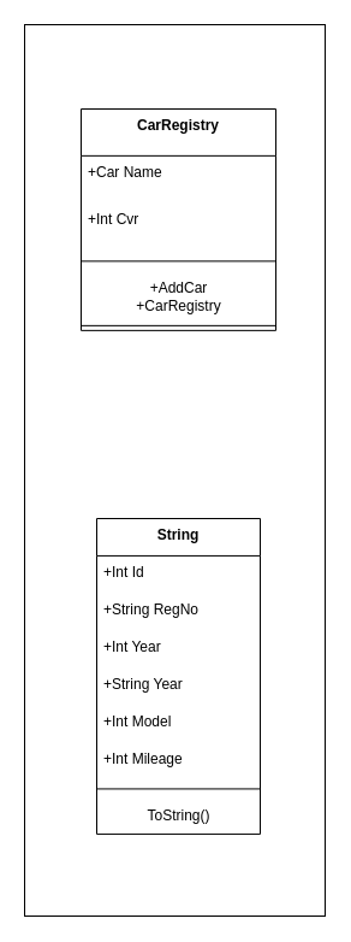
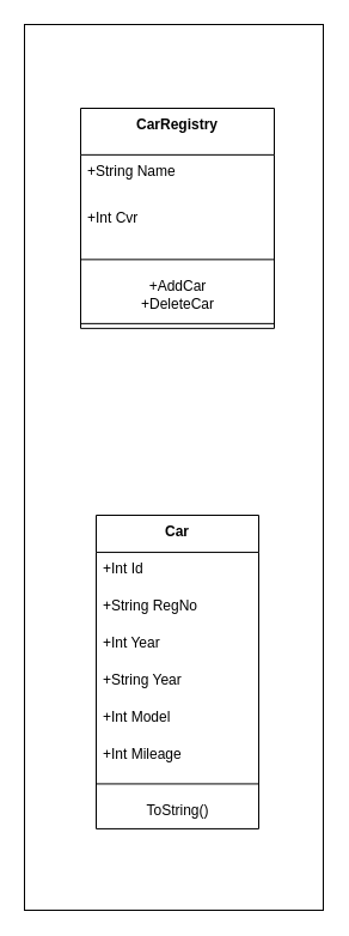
  <mxCell id="0" />
  <mxCell id="1" parent="0" />
  <mxCell id="2" value="" style="rounded=0;whiteSpace=wrap;html=1;" vertex="1" parent="1"><mxGeometry x="20" y="20" width="250" height="740" as="geometry" /></mxCell>
  <mxCell id="3" value="CarRegistry" style="swimlane;fontStyle=1;align=center;verticalAlign=top;childLayout=stackLayout;horizontal=1;startSize=38.857;horizontalStack=0;resizeParent=1;resizeParentMax=0;resizeLast=0;collapsible=0;marginBottom=0;" parent="1" vertex="1"><mxGeometry x="67" y="90" width="162" height="183.857" as="geometry" /></mxCell>
- <mxCell id="4" value="+Car Name" style="text;strokeColor=none;fillColor=none;align=left;verticalAlign=top;spacingLeft=4;spacingRight=4;overflow=hidden;rotatable=0;points=[[0,0.5],[1,0.5]];portConstraint=eastwest;" parent="3" vertex="1"><mxGeometry y="38.857" width="162" height="39" as="geometry" /></mxCell>
+ <mxCell id="4" value="+String Name" style="text;strokeColor=none;fillColor=none;align=left;verticalAlign=top;spacingLeft=4;spacingRight=4;overflow=hidden;rotatable=0;points=[[0,0.5],[1,0.5]];portConstraint=eastwest;" parent="3" vertex="1"><mxGeometry y="38.857" width="162" height="39" as="geometry" /></mxCell>
  <mxCell id="5" value="+Int Cvr" style="text;strokeColor=none;fillColor=none;align=left;verticalAlign=top;spacingLeft=4;spacingRight=4;overflow=hidden;rotatable=0;points=[[0,0.5],[1,0.5]];portConstraint=eastwest;" parent="3" vertex="1"><mxGeometry y="77.857" width="162" height="39" as="geometry" /></mxCell>
  <mxCell id="6" style="line;strokeWidth=1;fillColor=none;align=left;verticalAlign=middle;spacingTop=-1;spacingLeft=3;spacingRight=3;rotatable=0;labelPosition=right;points=[];portConstraint=eastwest;strokeColor=inherit;" parent="3" vertex="1"><mxGeometry y="116.857" width="162" height="19" as="geometry" /></mxCell>
- <mxCell id="7" value="&lt;div&gt;+AddCar&lt;/div&gt;&lt;div&gt;+CarRegistry&lt;/div&gt;" style="text;html=1;align=center;verticalAlign=middle;resizable=0;points=[];autosize=1;strokeColor=none;fillColor=none;" vertex="1" parent="3"><mxGeometry y="135.857" width="162" height="40" as="geometry" /></mxCell>
+ <mxCell id="7" value="&lt;div&gt;+AddCar&lt;/div&gt;&lt;div&gt;+DeleteCar&lt;/div&gt;" style="text;html=1;align=center;verticalAlign=middle;resizable=0;points=[];autosize=1;strokeColor=none;fillColor=none;" vertex="1" parent="3"><mxGeometry y="135.857" width="162" height="40" as="geometry" /></mxCell>
  <mxCell id="8" value="" style="line;strokeWidth=1;fillColor=none;align=left;verticalAlign=middle;spacingTop=-1;spacingLeft=3;spacingRight=3;rotatable=0;labelPosition=right;points=[];portConstraint=eastwest;strokeColor=inherit;" vertex="1" parent="3"><mxGeometry y="175.857" width="162" height="8" as="geometry" /></mxCell>
- <mxCell id="9" value="String" style="swimlane;fontStyle=1;align=center;verticalAlign=top;childLayout=stackLayout;horizontal=1;startSize=30.933;horizontalStack=0;resizeParent=1;resizeParentMax=0;resizeLast=0;collapsible=0;marginBottom=0;" parent="1" vertex="1"><mxGeometry x="80" y="430" width="136" height="261.933" as="geometry" /></mxCell>
+ <mxCell id="9" value="Car" style="swimlane;fontStyle=1;align=center;verticalAlign=top;childLayout=stackLayout;horizontal=1;startSize=30.933;horizontalStack=0;resizeParent=1;resizeParentMax=0;resizeLast=0;collapsible=0;marginBottom=0;" parent="1" vertex="1"><mxGeometry x="80" y="430" width="136" height="261.933" as="geometry" /></mxCell>
  <mxCell id="10" value="+Int Id" style="text;strokeColor=none;fillColor=none;align=left;verticalAlign=top;spacingLeft=4;spacingRight=4;overflow=hidden;rotatable=0;points=[[0,0.5],[1,0.5]];portConstraint=eastwest;" parent="9" vertex="1"><mxGeometry y="30.933" width="136" height="31" as="geometry" /></mxCell>
  <mxCell id="11" value="+String RegNo" style="text;strokeColor=none;fillColor=none;align=left;verticalAlign=top;spacingLeft=4;spacingRight=4;overflow=hidden;rotatable=0;points=[[0,0.5],[1,0.5]];portConstraint=eastwest;" parent="9" vertex="1"><mxGeometry y="61.933" width="136" height="31" as="geometry" /></mxCell>
  <mxCell id="12" value="+Int Year" style="text;strokeColor=none;fillColor=none;align=left;verticalAlign=top;spacingLeft=4;spacingRight=4;overflow=hidden;rotatable=0;points=[[0,0.5],[1,0.5]];portConstraint=eastwest;" parent="9" vertex="1"><mxGeometry y="92.933" width="136" height="31" as="geometry" /></mxCell>
  <mxCell id="13" value="+String Year" style="text;strokeColor=none;fillColor=none;align=left;verticalAlign=top;spacingLeft=4;spacingRight=4;overflow=hidden;rotatable=0;points=[[0,0.5],[1,0.5]];portConstraint=eastwest;" parent="9" vertex="1"><mxGeometry y="123.933" width="136" height="31" as="geometry" /></mxCell>
  <mxCell id="14" value="+Int Model" style="text;strokeColor=none;fillColor=none;align=left;verticalAlign=top;spacingLeft=4;spacingRight=4;overflow=hidden;rotatable=0;points=[[0,0.5],[1,0.5]];portConstraint=eastwest;" parent="9" vertex="1"><mxGeometry y="154.933" width="136" height="31" as="geometry" /></mxCell>
  <mxCell id="15" value="+Int Mileage" style="text;strokeColor=none;fillColor=none;align=left;verticalAlign=top;spacingLeft=4;spacingRight=4;overflow=hidden;rotatable=0;points=[[0,0.5],[1,0.5]];portConstraint=eastwest;" parent="9" vertex="1"><mxGeometry y="185.933" width="136" height="31" as="geometry" /></mxCell>
  <mxCell id="16" value="" style="line;strokeWidth=1;fillColor=none;align=left;verticalAlign=middle;spacingTop=-1;spacingLeft=3;spacingRight=3;rotatable=0;labelPosition=right;points=[];portConstraint=eastwest;strokeColor=inherit;" parent="9" vertex="1"><mxGeometry y="216.933" width="136" height="15" as="geometry" /></mxCell>
  <mxCell id="17" value="ToString()" style="text;html=1;align=center;verticalAlign=middle;resizable=0;points=[];autosize=1;strokeColor=none;fillColor=none;" vertex="1" parent="9"><mxGeometry y="231.933" width="136" height="30" as="geometry" /></mxCell>
